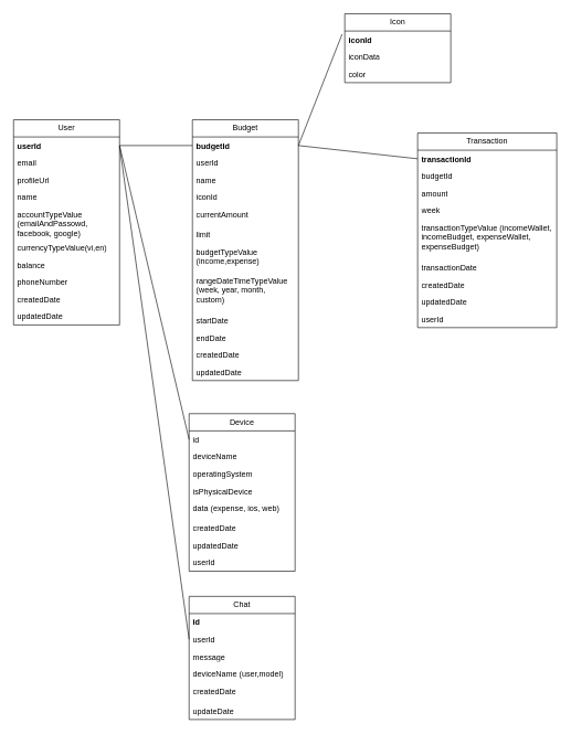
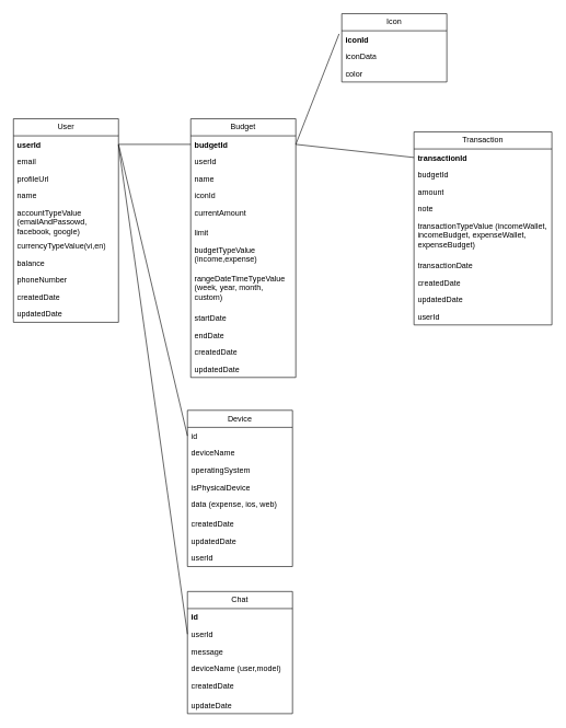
  <mxCell id="0" />
  <mxCell id="1" parent="0" />
  <mxCell id="2" value="User" style="swimlane;fontStyle=0;childLayout=stackLayout;horizontal=1;startSize=26;fillColor=none;horizontalStack=0;resizeParent=1;resizeParentMax=0;resizeLast=0;collapsible=1;marginBottom=0;whiteSpace=wrap;html=1;" parent="1" vertex="1"><mxGeometry x="20" y="180" width="160" height="310" as="geometry" /></mxCell>
  <mxCell id="3" value="userId" style="text;strokeColor=none;fillColor=none;align=left;verticalAlign=top;spacingLeft=4;spacingRight=4;overflow=hidden;rotatable=0;points=[[0,0.5],[1,0.5]];portConstraint=eastwest;whiteSpace=wrap;html=1;fontStyle=1" parent="2" vertex="1"><mxGeometry y="26" width="160" height="26" as="geometry" /></mxCell>
  <mxCell id="4" value="email" style="text;strokeColor=none;fillColor=none;align=left;verticalAlign=top;spacingLeft=4;spacingRight=4;overflow=hidden;rotatable=0;points=[[0,0.5],[1,0.5]];portConstraint=eastwest;whiteSpace=wrap;html=1;" parent="2" vertex="1"><mxGeometry y="52" width="160" height="26" as="geometry" /></mxCell>
  <mxCell id="5" value="profileUrl" style="text;strokeColor=none;fillColor=none;align=left;verticalAlign=top;spacingLeft=4;spacingRight=4;overflow=hidden;rotatable=0;points=[[0,0.5],[1,0.5]];portConstraint=eastwest;whiteSpace=wrap;html=1;" parent="2" vertex="1"><mxGeometry y="78" width="160" height="26" as="geometry" /></mxCell>
  <mxCell id="6" value="name" style="text;strokeColor=none;fillColor=none;align=left;verticalAlign=top;spacingLeft=4;spacingRight=4;overflow=hidden;rotatable=0;points=[[0,0.5],[1,0.5]];portConstraint=eastwest;whiteSpace=wrap;html=1;" parent="2" vertex="1"><mxGeometry y="104" width="160" height="26" as="geometry" /></mxCell>
  <mxCell id="7" value="accountTypeValue (emailAndPassowd, facebook, google)" style="text;strokeColor=none;fillColor=none;align=left;verticalAlign=top;spacingLeft=4;spacingRight=4;overflow=hidden;rotatable=0;points=[[0,0.5],[1,0.5]];portConstraint=eastwest;whiteSpace=wrap;html=1;" parent="2" vertex="1"><mxGeometry y="130" width="160" height="50" as="geometry" /></mxCell>
  <mxCell id="8" value="currencyTypeValue(vi,en)" style="text;strokeColor=none;fillColor=none;align=left;verticalAlign=top;spacingLeft=4;spacingRight=4;overflow=hidden;rotatable=0;points=[[0,0.5],[1,0.5]];portConstraint=eastwest;whiteSpace=wrap;html=1;" parent="2" vertex="1"><mxGeometry y="180" width="160" height="26" as="geometry" /></mxCell>
  <mxCell id="9" value="balance" style="text;strokeColor=none;fillColor=none;align=left;verticalAlign=top;spacingLeft=4;spacingRight=4;overflow=hidden;rotatable=0;points=[[0,0.5],[1,0.5]];portConstraint=eastwest;whiteSpace=wrap;html=1;" parent="2" vertex="1"><mxGeometry y="206" width="160" height="26" as="geometry" /></mxCell>
  <mxCell id="10" value="phoneNumber" style="text;strokeColor=none;fillColor=none;align=left;verticalAlign=top;spacingLeft=4;spacingRight=4;overflow=hidden;rotatable=0;points=[[0,0.5],[1,0.5]];portConstraint=eastwest;whiteSpace=wrap;html=1;" parent="2" vertex="1"><mxGeometry y="232" width="160" height="26" as="geometry" /></mxCell>
  <mxCell id="11" value="createdDate" style="text;strokeColor=none;fillColor=none;align=left;verticalAlign=top;spacingLeft=4;spacingRight=4;overflow=hidden;rotatable=0;points=[[0,0.5],[1,0.5]];portConstraint=eastwest;whiteSpace=wrap;html=1;" parent="2" vertex="1"><mxGeometry y="258" width="160" height="26" as="geometry" /></mxCell>
  <mxCell id="12" value="updatedDate" style="text;strokeColor=none;fillColor=none;align=left;verticalAlign=top;spacingLeft=4;spacingRight=4;overflow=hidden;rotatable=0;points=[[0,0.5],[1,0.5]];portConstraint=eastwest;whiteSpace=wrap;html=1;" parent="2" vertex="1"><mxGeometry y="284" width="160" height="26" as="geometry" /></mxCell>
  <mxCell id="13" value="Budget" style="swimlane;fontStyle=0;childLayout=stackLayout;horizontal=1;startSize=26;fillColor=none;horizontalStack=0;resizeParent=1;resizeParentMax=0;resizeLast=0;collapsible=1;marginBottom=0;whiteSpace=wrap;html=1;" parent="1" vertex="1"><mxGeometry x="290" y="180" width="160" height="394" as="geometry" /></mxCell>
  <mxCell id="14" value="budgetId" style="text;strokeColor=none;fillColor=none;align=left;verticalAlign=top;spacingLeft=4;spacingRight=4;overflow=hidden;rotatable=0;points=[[0,0.5],[1,0.5]];portConstraint=eastwest;whiteSpace=wrap;html=1;fontStyle=1" parent="13" vertex="1"><mxGeometry y="26" width="160" height="26" as="geometry" /></mxCell>
  <mxCell id="15" value="userId" style="text;strokeColor=none;fillColor=none;align=left;verticalAlign=top;spacingLeft=4;spacingRight=4;overflow=hidden;rotatable=0;points=[[0,0.5],[1,0.5]];portConstraint=eastwest;whiteSpace=wrap;html=1;" parent="13" vertex="1"><mxGeometry y="52" width="160" height="26" as="geometry" /></mxCell>
  <mxCell id="16" value="name" style="text;strokeColor=none;fillColor=none;align=left;verticalAlign=top;spacingLeft=4;spacingRight=4;overflow=hidden;rotatable=0;points=[[0,0.5],[1,0.5]];portConstraint=eastwest;whiteSpace=wrap;html=1;" parent="13" vertex="1"><mxGeometry y="78" width="160" height="26" as="geometry" /></mxCell>
  <mxCell id="17" value="iconId" style="text;strokeColor=none;fillColor=none;align=left;verticalAlign=top;spacingLeft=4;spacingRight=4;overflow=hidden;rotatable=0;points=[[0,0.5],[1,0.5]];portConstraint=eastwest;whiteSpace=wrap;html=1;" parent="13" vertex="1"><mxGeometry y="104" width="160" height="26" as="geometry" /></mxCell>
  <mxCell id="18" value="currentAmount" style="text;strokeColor=none;fillColor=none;align=left;verticalAlign=top;spacingLeft=4;spacingRight=4;overflow=hidden;rotatable=0;points=[[0,0.5],[1,0.5]];portConstraint=eastwest;whiteSpace=wrap;html=1;" parent="13" vertex="1"><mxGeometry y="130" width="160" height="30" as="geometry" /></mxCell>
  <mxCell id="19" value="limit" style="text;strokeColor=none;fillColor=none;align=left;verticalAlign=top;spacingLeft=4;spacingRight=4;overflow=hidden;rotatable=0;points=[[0,0.5],[1,0.5]];portConstraint=eastwest;whiteSpace=wrap;html=1;" parent="13" vertex="1"><mxGeometry y="160" width="160" height="26" as="geometry" /></mxCell>
  <mxCell id="20" value="budgetTypeValue (income,expense)" style="text;strokeColor=none;fillColor=none;align=left;verticalAlign=top;spacingLeft=4;spacingRight=4;overflow=hidden;rotatable=0;points=[[0,0.5],[1,0.5]];portConstraint=eastwest;whiteSpace=wrap;html=1;" parent="13" vertex="1"><mxGeometry y="186" width="160" height="44" as="geometry" /></mxCell>
  <mxCell id="21" value="rangeDateTimeTypeValue (week, year, month, custom)" style="text;strokeColor=none;fillColor=none;align=left;verticalAlign=top;spacingLeft=4;spacingRight=4;overflow=hidden;rotatable=0;points=[[0,0.5],[1,0.5]];portConstraint=eastwest;whiteSpace=wrap;html=1;" parent="13" vertex="1"><mxGeometry y="230" width="160" height="60" as="geometry" /></mxCell>
  <mxCell id="22" value="startDate" style="text;strokeColor=none;fillColor=none;align=left;verticalAlign=top;spacingLeft=4;spacingRight=4;overflow=hidden;rotatable=0;points=[[0,0.5],[1,0.5]];portConstraint=eastwest;whiteSpace=wrap;html=1;" parent="13" vertex="1"><mxGeometry y="290" width="160" height="26" as="geometry" /></mxCell>
  <mxCell id="23" value="endDate" style="text;strokeColor=none;fillColor=none;align=left;verticalAlign=top;spacingLeft=4;spacingRight=4;overflow=hidden;rotatable=0;points=[[0,0.5],[1,0.5]];portConstraint=eastwest;whiteSpace=wrap;html=1;" parent="13" vertex="1"><mxGeometry y="316" width="160" height="26" as="geometry" /></mxCell>
  <mxCell id="24" value="createdDate" style="text;strokeColor=none;fillColor=none;align=left;verticalAlign=top;spacingLeft=4;spacingRight=4;overflow=hidden;rotatable=0;points=[[0,0.5],[1,0.5]];portConstraint=eastwest;whiteSpace=wrap;html=1;" parent="13" vertex="1"><mxGeometry y="342" width="160" height="26" as="geometry" /></mxCell>
  <mxCell id="25" value="updatedDate" style="text;strokeColor=none;fillColor=none;align=left;verticalAlign=top;spacingLeft=4;spacingRight=4;overflow=hidden;rotatable=0;points=[[0,0.5],[1,0.5]];portConstraint=eastwest;whiteSpace=wrap;html=1;" parent="13" vertex="1"><mxGeometry y="368" width="160" height="26" as="geometry" /></mxCell>
  <mxCell id="26" value="Transaction" style="swimlane;fontStyle=0;childLayout=stackLayout;horizontal=1;startSize=26;fillColor=none;horizontalStack=0;resizeParent=1;resizeParentMax=0;resizeLast=0;collapsible=1;marginBottom=0;whiteSpace=wrap;html=1;" parent="1" vertex="1"><mxGeometry x="630" y="200" width="210" height="294" as="geometry" /></mxCell>
  <mxCell id="27" value="transactionId" style="text;strokeColor=none;fillColor=none;align=left;verticalAlign=top;spacingLeft=4;spacingRight=4;overflow=hidden;rotatable=0;points=[[0,0.5],[1,0.5]];portConstraint=eastwest;whiteSpace=wrap;html=1;fontStyle=1" parent="26" vertex="1"><mxGeometry y="26" width="210" height="26" as="geometry" /></mxCell>
  <mxCell id="28" value="budgetId" style="text;strokeColor=none;fillColor=none;align=left;verticalAlign=top;spacingLeft=4;spacingRight=4;overflow=hidden;rotatable=0;points=[[0,0.5],[1,0.5]];portConstraint=eastwest;whiteSpace=wrap;html=1;" parent="26" vertex="1"><mxGeometry y="52" width="210" height="26" as="geometry" /></mxCell>
  <mxCell id="29" value="amount" style="text;strokeColor=none;fillColor=none;align=left;verticalAlign=top;spacingLeft=4;spacingRight=4;overflow=hidden;rotatable=0;points=[[0,0.5],[1,0.5]];portConstraint=eastwest;whiteSpace=wrap;html=1;" parent="26" vertex="1"><mxGeometry y="78" width="210" height="26" as="geometry" /></mxCell>
- <mxCell id="30" value="week" style="text;strokeColor=none;fillColor=none;align=left;verticalAlign=top;spacingLeft=4;spacingRight=4;overflow=hidden;rotatable=0;points=[[0,0.5],[1,0.5]];portConstraint=eastwest;whiteSpace=wrap;html=1;" parent="26" vertex="1"><mxGeometry y="104" width="210" height="26" as="geometry" /></mxCell>
+ <mxCell id="30" value="note" style="text;strokeColor=none;fillColor=none;align=left;verticalAlign=top;spacingLeft=4;spacingRight=4;overflow=hidden;rotatable=0;points=[[0,0.5],[1,0.5]];portConstraint=eastwest;whiteSpace=wrap;html=1;" parent="26" vertex="1"><mxGeometry y="104" width="210" height="26" as="geometry" /></mxCell>
  <mxCell id="31" value="transactionTypeValue (incomeWallet, incomeBudget, expenseWallet, expenseBudget)" style="text;strokeColor=none;fillColor=none;align=left;verticalAlign=top;spacingLeft=4;spacingRight=4;overflow=hidden;rotatable=0;points=[[0,0.5],[1,0.5]];portConstraint=eastwest;whiteSpace=wrap;html=1;" parent="26" vertex="1"><mxGeometry y="130" width="210" height="60" as="geometry" /></mxCell>
  <mxCell id="32" value="transactionDate" style="text;strokeColor=none;fillColor=none;align=left;verticalAlign=top;spacingLeft=4;spacingRight=4;overflow=hidden;rotatable=0;points=[[0,0.5],[1,0.5]];portConstraint=eastwest;whiteSpace=wrap;html=1;" parent="26" vertex="1"><mxGeometry y="190" width="210" height="26" as="geometry" /></mxCell>
  <mxCell id="33" value="createdDate" style="text;strokeColor=none;fillColor=none;align=left;verticalAlign=top;spacingLeft=4;spacingRight=4;overflow=hidden;rotatable=0;points=[[0,0.5],[1,0.5]];portConstraint=eastwest;whiteSpace=wrap;html=1;" parent="26" vertex="1"><mxGeometry y="216" width="210" height="26" as="geometry" /></mxCell>
  <mxCell id="34" value="updatedDate" style="text;strokeColor=none;fillColor=none;align=left;verticalAlign=top;spacingLeft=4;spacingRight=4;overflow=hidden;rotatable=0;points=[[0,0.5],[1,0.5]];portConstraint=eastwest;whiteSpace=wrap;html=1;" parent="26" vertex="1"><mxGeometry y="242" width="210" height="26" as="geometry" /></mxCell>
  <mxCell id="35" value="userId" style="text;strokeColor=none;fillColor=none;align=left;verticalAlign=top;spacingLeft=4;spacingRight=4;overflow=hidden;rotatable=0;points=[[0,0.5],[1,0.5]];portConstraint=eastwest;whiteSpace=wrap;html=1;" vertex="1" parent="26"><mxGeometry y="268" width="210" height="26" as="geometry" /></mxCell>
  <mxCell id="36" value="Device" style="swimlane;fontStyle=0;childLayout=stackLayout;horizontal=1;startSize=26;fillColor=none;horizontalStack=0;resizeParent=1;resizeParentMax=0;resizeLast=0;collapsible=1;marginBottom=0;whiteSpace=wrap;html=1;" parent="1" vertex="1"><mxGeometry x="285" y="624" width="160" height="238" as="geometry" /></mxCell>
  <mxCell id="37" value="id" style="text;strokeColor=none;fillColor=none;align=left;verticalAlign=top;spacingLeft=4;spacingRight=4;overflow=hidden;rotatable=0;points=[[0,0.5],[1,0.5]];portConstraint=eastwest;whiteSpace=wrap;html=1;fontStyle=0" parent="36" vertex="1"><mxGeometry y="26" width="160" height="26" as="geometry" /></mxCell>
  <mxCell id="38" value="deviceName" style="text;strokeColor=none;fillColor=none;align=left;verticalAlign=top;spacingLeft=4;spacingRight=4;overflow=hidden;rotatable=0;points=[[0,0.5],[1,0.5]];portConstraint=eastwest;whiteSpace=wrap;html=1;" parent="36" vertex="1"><mxGeometry y="52" width="160" height="26" as="geometry" /></mxCell>
  <mxCell id="39" value="operatingSystem" style="text;strokeColor=none;fillColor=none;align=left;verticalAlign=top;spacingLeft=4;spacingRight=4;overflow=hidden;rotatable=0;points=[[0,0.5],[1,0.5]];portConstraint=eastwest;whiteSpace=wrap;html=1;" parent="36" vertex="1"><mxGeometry y="78" width="160" height="26" as="geometry" /></mxCell>
  <mxCell id="40" value="isPhysicalDevice" style="text;strokeColor=none;fillColor=none;align=left;verticalAlign=top;spacingLeft=4;spacingRight=4;overflow=hidden;rotatable=0;points=[[0,0.5],[1,0.5]];portConstraint=eastwest;whiteSpace=wrap;html=1;" parent="36" vertex="1"><mxGeometry y="104" width="160" height="26" as="geometry" /></mxCell>
  <mxCell id="41" value="data (expense, ios, web)" style="text;strokeColor=none;fillColor=none;align=left;verticalAlign=top;spacingLeft=4;spacingRight=4;overflow=hidden;rotatable=0;points=[[0,0.5],[1,0.5]];portConstraint=eastwest;whiteSpace=wrap;html=1;" parent="36" vertex="1"><mxGeometry y="130" width="160" height="30" as="geometry" /></mxCell>
  <mxCell id="42" value="createdDate" style="text;strokeColor=none;fillColor=none;align=left;verticalAlign=top;spacingLeft=4;spacingRight=4;overflow=hidden;rotatable=0;points=[[0,0.5],[1,0.5]];portConstraint=eastwest;whiteSpace=wrap;html=1;" parent="36" vertex="1"><mxGeometry y="160" width="160" height="26" as="geometry" /></mxCell>
  <mxCell id="43" value="updatedDate" style="text;strokeColor=none;fillColor=none;align=left;verticalAlign=top;spacingLeft=4;spacingRight=4;overflow=hidden;rotatable=0;points=[[0,0.5],[1,0.5]];portConstraint=eastwest;whiteSpace=wrap;html=1;" parent="36" vertex="1"><mxGeometry y="186" width="160" height="26" as="geometry" /></mxCell>
  <mxCell id="44" value="userId" style="text;strokeColor=none;fillColor=none;align=left;verticalAlign=top;spacingLeft=4;spacingRight=4;overflow=hidden;rotatable=0;points=[[0,0.5],[1,0.5]];portConstraint=eastwest;whiteSpace=wrap;html=1;fontStyle=0" vertex="1" parent="36"><mxGeometry y="212" width="160" height="26" as="geometry" /></mxCell>
  <mxCell id="45" value="Icon" style="swimlane;fontStyle=0;childLayout=stackLayout;horizontal=1;startSize=26;fillColor=none;horizontalStack=0;resizeParent=1;resizeParentMax=0;resizeLast=0;collapsible=1;marginBottom=0;whiteSpace=wrap;html=1;" parent="1" vertex="1"><mxGeometry x="520" y="20" width="160" height="104" as="geometry" /></mxCell>
  <mxCell id="46" value="iconId" style="text;strokeColor=none;fillColor=none;align=left;verticalAlign=top;spacingLeft=4;spacingRight=4;overflow=hidden;rotatable=0;points=[[0,0.5],[1,0.5]];portConstraint=eastwest;whiteSpace=wrap;html=1;fontStyle=1" parent="45" vertex="1"><mxGeometry y="26" width="160" height="26" as="geometry" /></mxCell>
  <mxCell id="47" value="iconData" style="text;strokeColor=none;fillColor=none;align=left;verticalAlign=top;spacingLeft=4;spacingRight=4;overflow=hidden;rotatable=0;points=[[0,0.5],[1,0.5]];portConstraint=eastwest;whiteSpace=wrap;html=1;" parent="45" vertex="1"><mxGeometry y="52" width="160" height="26" as="geometry" /></mxCell>
  <mxCell id="48" value="color" style="text;strokeColor=none;fillColor=none;align=left;verticalAlign=top;spacingLeft=4;spacingRight=4;overflow=hidden;rotatable=0;points=[[0,0.5],[1,0.5]];portConstraint=eastwest;whiteSpace=wrap;html=1;" parent="45" vertex="1"><mxGeometry y="78" width="160" height="26" as="geometry" /></mxCell>
  <mxCell id="49" value="" style="endArrow=none;html=1;rounded=0;entryX=0;entryY=0.5;entryDx=0;entryDy=0;exitX=1;exitY=0.5;exitDx=0;exitDy=0;" parent="1" source="3" target="14" edge="1"><mxGeometry width="50" height="50" relative="1" as="geometry"><mxPoint x="200" y="350" as="sourcePoint" /><mxPoint x="250" y="300" as="targetPoint" /></mxGeometry></mxCell>
  <mxCell id="50" value="" style="endArrow=none;html=1;rounded=0;entryX=0;entryY=0.5;entryDx=0;entryDy=0;exitX=1;exitY=0.5;exitDx=0;exitDy=0;" parent="1" source="3" target="37" edge="1"><mxGeometry width="50" height="50" relative="1" as="geometry"><mxPoint x="150" y="680" as="sourcePoint" /><mxPoint x="260" y="680" as="targetPoint" /></mxGeometry></mxCell>
  <mxCell id="51" value="" style="endArrow=none;html=1;rounded=0;entryX=0;entryY=0.5;entryDx=0;entryDy=0;exitX=1;exitY=0.5;exitDx=0;exitDy=0;" parent="1" source="14" target="27" edge="1"><mxGeometry width="50" height="50" relative="1" as="geometry"><mxPoint x="190" y="229" as="sourcePoint" /><mxPoint x="295" y="673" as="targetPoint" /></mxGeometry></mxCell>
  <mxCell id="52" value="" style="endArrow=none;html=1;rounded=0;entryX=-0.025;entryY=0.179;entryDx=0;entryDy=0;exitX=1;exitY=0.5;exitDx=0;exitDy=0;entryPerimeter=0;" parent="1" source="14" target="46" edge="1"><mxGeometry width="50" height="50" relative="1" as="geometry"><mxPoint x="200" y="239" as="sourcePoint" /><mxPoint x="305" y="683" as="targetPoint" /></mxGeometry></mxCell>
  <mxCell id="53" value="Chat" style="swimlane;fontStyle=0;childLayout=stackLayout;horizontal=1;startSize=26;fillColor=none;horizontalStack=0;resizeParent=1;resizeParentMax=0;resizeLast=0;collapsible=1;marginBottom=0;whiteSpace=wrap;html=1;" vertex="1" parent="1"><mxGeometry x="285" y="900" width="160" height="186" as="geometry" /></mxCell>
  <mxCell id="54" value="id" style="text;strokeColor=none;fillColor=none;align=left;verticalAlign=top;spacingLeft=4;spacingRight=4;overflow=hidden;rotatable=0;points=[[0,0.5],[1,0.5]];portConstraint=eastwest;whiteSpace=wrap;html=1;fontStyle=1" vertex="1" parent="53"><mxGeometry y="26" width="160" height="26" as="geometry" /></mxCell>
  <mxCell id="55" value="userId" style="text;strokeColor=none;fillColor=none;align=left;verticalAlign=top;spacingLeft=4;spacingRight=4;overflow=hidden;rotatable=0;points=[[0,0.5],[1,0.5]];portConstraint=eastwest;whiteSpace=wrap;html=1;" vertex="1" parent="53"><mxGeometry y="52" width="160" height="26" as="geometry" /></mxCell>
  <mxCell id="56" value="message" style="text;strokeColor=none;fillColor=none;align=left;verticalAlign=top;spacingLeft=4;spacingRight=4;overflow=hidden;rotatable=0;points=[[0,0.5],[1,0.5]];portConstraint=eastwest;whiteSpace=wrap;html=1;" vertex="1" parent="53"><mxGeometry y="78" width="160" height="26" as="geometry" /></mxCell>
  <mxCell id="57" value="deviceName (user,model)" style="text;strokeColor=none;fillColor=none;align=left;verticalAlign=top;spacingLeft=4;spacingRight=4;overflow=hidden;rotatable=0;points=[[0,0.5],[1,0.5]];portConstraint=eastwest;whiteSpace=wrap;html=1;" vertex="1" parent="53"><mxGeometry y="104" width="160" height="26" as="geometry" /></mxCell>
  <mxCell id="58" value="createdDate" style="text;strokeColor=none;fillColor=none;align=left;verticalAlign=top;spacingLeft=4;spacingRight=4;overflow=hidden;rotatable=0;points=[[0,0.5],[1,0.5]];portConstraint=eastwest;whiteSpace=wrap;html=1;" vertex="1" parent="53"><mxGeometry y="130" width="160" height="30" as="geometry" /></mxCell>
  <mxCell id="59" value="updateDate" style="text;strokeColor=none;fillColor=none;align=left;verticalAlign=top;spacingLeft=4;spacingRight=4;overflow=hidden;rotatable=0;points=[[0,0.5],[1,0.5]];portConstraint=eastwest;whiteSpace=wrap;html=1;" vertex="1" parent="53"><mxGeometry y="160" width="160" height="26" as="geometry" /></mxCell>
  <mxCell id="60" value="" style="endArrow=none;html=1;rounded=0;entryX=0;entryY=0.5;entryDx=0;entryDy=0;exitX=1;exitY=0.5;exitDx=0;exitDy=0;" edge="1" parent="1" target="55"><mxGeometry width="50" height="50" relative="1" as="geometry"><mxPoint x="180" y="220" as="sourcePoint" /><mxPoint x="270.04" y="911.088" as="targetPoint" /></mxGeometry></mxCell>
